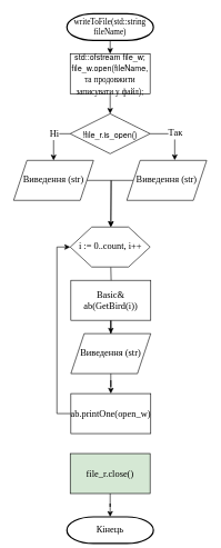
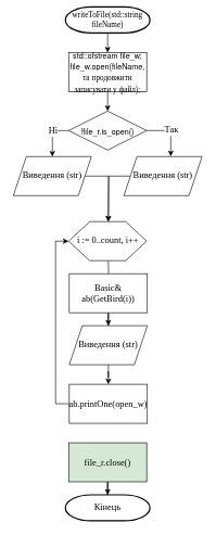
  <mxCell id="0" />
  <mxCell id="1" parent="0" />
  <mxCell id="2" value="" style="edgeStyle=orthogonalEdgeStyle;rounded=0;orthogonalLoop=1;jettySize=auto;html=1;" edge="1" parent="1" source="3"><mxGeometry relative="1" as="geometry"><mxPoint x="165" y="80" as="targetPoint" /></mxGeometry></mxCell>
- <mxCell id="3" value="&lt;p style=&quot;margin: 0px ; font-stretch: normal ; line-height: normal&quot;&gt;&lt;font face=&quot;Times New Roman&quot; style=&quot;font-size: 12px&quot;&gt;writeToFile(std::string fileName)&lt;/font&gt;&lt;/p&gt;" style="strokeWidth=2;html=1;shape=mxgraph.flowchart.terminator;whiteSpace=wrap;" vertex="1" parent="1"><mxGeometry x="100" y="20" width="130" height="40" as="geometry" /></mxCell>
- <mxCell id="4" value="&lt;font face=&quot;Times New Roman&quot;&gt;&lt;span style=&quot;font-size: 14px&quot;&gt;Кінець&lt;br&gt;&lt;/span&gt;&lt;/font&gt;" style="strokeWidth=2;html=1;shape=mxgraph.flowchart.terminator;whiteSpace=wrap;" vertex="1" parent="1"><mxGeometry x="100" y="775" width="130" height="40" as="geometry" /></mxCell>
+ <mxCell id="3" value="&lt;p style=&quot;margin: 0px ; font-stretch: normal ; line-height: normal&quot;&gt;&lt;font face=&quot;Times New Roman&quot; style=&quot;font-size: 12px&quot;&gt;writeToFile(std::string fileName)&lt;/font&gt;&lt;/p&gt;" style="strokeWidth=2;html=1;shape=mxgraph.flowchart.terminator;whiteSpace=wrap;" vertex="1" parent="1"><mxGeometry x="100" y="10" width="130" height="40" as="geometry" /></mxCell>
+ <mxCell id="4" value="&lt;font face=&quot;Times New Roman&quot;&gt;&lt;span style=&quot;font-size: 14px&quot;&gt;Кінець&lt;br&gt;&lt;/span&gt;&lt;/font&gt;" style="strokeWidth=2;html=1;shape=mxgraph.flowchart.terminator;whiteSpace=wrap;" vertex="1" parent="1"><mxGeometry x="100" y="760" width="130" height="40" as="geometry" /></mxCell>
  <mxCell id="5" value="" style="edgeStyle=orthogonalEdgeStyle;rounded=0;orthogonalLoop=1;jettySize=auto;html=1;" edge="1" parent="1" source="6"><mxGeometry relative="1" as="geometry"><mxPoint x="165" y="170" as="targetPoint" /></mxGeometry></mxCell>
  <mxCell id="6" value="&lt;p style=&quot;margin: 0px ; font-stretch: normal ; font-size: 12px ; line-height: normal ; font-family: &amp;#34;helvetica neue&amp;#34;&quot;&gt;std::ofstream file_w;&lt;/p&gt;&lt;p style=&quot;margin: 0px ; font-stretch: normal ; font-size: 12px ; line-height: normal ; font-family: &amp;#34;helvetica neue&amp;#34;&quot;&gt;file_w.open(fileName, та продовжити записувати у файл);&lt;/p&gt;" style="rounded=0;whiteSpace=wrap;html=1;fontFamily=Times New Roman;fontSize=14;" vertex="1" parent="1"><mxGeometry x="105" y="80" width="120" height="60" as="geometry" /></mxCell>
  <mxCell id="7" style="edgeStyle=orthogonalEdgeStyle;rounded=0;orthogonalLoop=1;jettySize=auto;html=1;entryX=0.5;entryY=0;entryDx=0;entryDy=0;fontFamily=Times New Roman;fontSize=14;endArrow=classic;endFill=1;" edge="1" parent="1" source="11" target="15"><mxGeometry relative="1" as="geometry"><Array as="points"><mxPoint x="80" y="200" /></Array></mxGeometry></mxCell>
  <mxCell id="8" value="Ні" style="edgeLabel;html=1;align=center;verticalAlign=middle;resizable=0;points=[];fontSize=14;fontFamily=Times New Roman;" vertex="1" connectable="0" parent="7"><mxGeometry x="-0.241" relative="1" as="geometry"><mxPoint as="offset" /></mxGeometry></mxCell>
  <mxCell id="9" style="edgeStyle=orthogonalEdgeStyle;rounded=0;orthogonalLoop=1;jettySize=auto;html=1;entryX=0.6;entryY=-0.006;entryDx=0;entryDy=0;entryPerimeter=0;fontFamily=Times New Roman;fontSize=14;endArrow=classic;endFill=1;" edge="1" parent="1" source="11" target="13"><mxGeometry relative="1" as="geometry"><Array as="points"><mxPoint x="262" y="200" /></Array></mxGeometry></mxCell>
  <mxCell id="10" value="Так" style="edgeLabel;html=1;align=center;verticalAlign=middle;resizable=0;points=[];fontSize=14;fontFamily=Times New Roman;" vertex="1" connectable="0" parent="9"><mxGeometry x="-0.034" y="-1" relative="1" as="geometry"><mxPoint x="1" y="-1" as="offset" /></mxGeometry></mxCell>
  <mxCell id="11" value="&lt;p style=&quot;margin: 0px ; font-stretch: normal ; font-size: 12px ; line-height: normal ; font-family: &amp;#34;helvetica neue&amp;#34;&quot;&gt;!file_r.is_open()&lt;/p&gt;" style="rhombus;whiteSpace=wrap;html=1;rounded=0;fontFamily=Times New Roman;fontSize=14;" vertex="1" parent="1"><mxGeometry x="105" y="170" width="120" height="60" as="geometry" /></mxCell>
  <mxCell id="12" style="edgeStyle=orthogonalEdgeStyle;rounded=0;orthogonalLoop=1;jettySize=auto;html=1;entryX=0.5;entryY=0;entryDx=0;entryDy=0;fontFamily=Times New Roman;fontSize=14;endArrow=classic;endFill=1;" edge="1" parent="1" source="13"><mxGeometry relative="1" as="geometry"><mxPoint x="166" y="340" as="targetPoint" /></mxGeometry></mxCell>
  <mxCell id="13" value="Виведення (str)" style="shape=parallelogram;perimeter=parallelogramPerimeter;whiteSpace=wrap;html=1;fixedSize=1;rounded=0;fontFamily=Times New Roman;fontSize=14;" vertex="1" parent="1"><mxGeometry x="190" y="240" width="120" height="60" as="geometry" /></mxCell>
  <mxCell id="14" style="edgeStyle=orthogonalEdgeStyle;rounded=0;orthogonalLoop=1;jettySize=auto;html=1;entryX=0.5;entryY=0;entryDx=0;entryDy=0;fontFamily=Times New Roman;fontSize=14;endArrow=classic;endFill=1;" edge="1" parent="1" source="15"><mxGeometry relative="1" as="geometry"><mxPoint x="166" y="340" as="targetPoint" /></mxGeometry></mxCell>
  <mxCell id="15" value="Виведення (str)" style="shape=parallelogram;perimeter=parallelogramPerimeter;whiteSpace=wrap;html=1;fixedSize=1;rounded=0;fontFamily=Times New Roman;fontSize=14;" vertex="1" parent="1"><mxGeometry x="20" y="240" width="120" height="60" as="geometry" /></mxCell>
  <mxCell id="16" value="" style="edgeStyle=orthogonalEdgeStyle;rounded=0;orthogonalLoop=1;jettySize=auto;html=1;fontFamily=Times New Roman;fontSize=14;endArrow=classic;endFill=1;" edge="1" parent="1" target="18"><mxGeometry relative="1" as="geometry"><mxPoint x="166" y="400" as="sourcePoint" /></mxGeometry></mxCell>
  <mxCell id="17" value="" style="edgeStyle=orthogonalEdgeStyle;rounded=0;orthogonalLoop=1;jettySize=auto;html=1;fontFamily=Times New Roman;fontSize=14;endArrow=classic;endFill=1;" edge="1" parent="1" source="18" target="23"><mxGeometry relative="1" as="geometry" /></mxCell>
  <mxCell id="18" value="&lt;p style=&quot;margin: 0px ; font-stretch: normal ; line-height: normal&quot;&gt;&lt;font style=&quot;font-size: 14px&quot;&gt;Basic&amp;amp; ab(GetBird(i))&lt;/font&gt;&lt;/p&gt;" style="rounded=0;whiteSpace=wrap;html=1;fontFamily=Times New Roman;fontSize=14;" vertex="1" parent="1"><mxGeometry x="106" y="420" width="120" height="60" as="geometry" /></mxCell>
  <mxCell id="19" value="i := 0..count, i++" style="verticalLabelPosition=middle;verticalAlign=middle;html=1;shape=hexagon;perimeter=hexagonPerimeter2;arcSize=6;size=0.27;strokeWidth=1;fontFamily=Times New Roman;fontSize=14;align=center;labelPosition=center;" vertex="1" parent="1"><mxGeometry x="105" y="340" width="120" height="60" as="geometry" /></mxCell>
  <mxCell id="20" style="edgeStyle=orthogonalEdgeStyle;rounded=0;orthogonalLoop=1;jettySize=auto;html=1;entryX=0;entryY=0.5;entryDx=0;entryDy=0;fontFamily=Times New Roman;fontSize=14;endArrow=classic;endFill=1;" edge="1" parent="1" source="21" target="19"><mxGeometry relative="1" as="geometry"><Array as="points"><mxPoint x="85" y="620" /><mxPoint x="85" y="370" /></Array></mxGeometry></mxCell>
  <mxCell id="21" value="&lt;p style=&quot;margin: 0px ; font-stretch: normal ; line-height: normal&quot;&gt;&lt;font style=&quot;font-size: 14px&quot;&gt;ab.printOne(open_w)&lt;/font&gt;&lt;/p&gt;" style="rounded=0;whiteSpace=wrap;html=1;fontFamily=Times New Roman;fontSize=14;" vertex="1" parent="1"><mxGeometry x="106" y="590" width="120" height="60" as="geometry" /></mxCell>
  <mxCell id="22" value="" style="edgeStyle=orthogonalEdgeStyle;rounded=0;orthogonalLoop=1;jettySize=auto;html=1;fontFamily=Times New Roman;fontSize=14;endArrow=classic;endFill=1;" edge="1" parent="1" source="23" target="21"><mxGeometry relative="1" as="geometry" /></mxCell>
  <mxCell id="23" value="Виведення (str)" style="shape=parallelogram;perimeter=parallelogramPerimeter;whiteSpace=wrap;html=1;fixedSize=1;rounded=0;fontFamily=Times New Roman;fontSize=14;" vertex="1" parent="1"><mxGeometry x="106" y="500" width="120" height="60" as="geometry" /></mxCell>
  <mxCell id="24" value="" style="edgeStyle=orthogonalEdgeStyle;rounded=0;orthogonalLoop=1;jettySize=auto;html=1;fontFamily=Times New Roman;fontSize=14;endArrow=classic;endFill=1;" edge="1" parent="1" source="25" target="4"><mxGeometry relative="1" as="geometry" /></mxCell>
  <mxCell id="25" value="&lt;p style=&quot;margin: 0px ; font-stretch: normal ; line-height: normal&quot;&gt;&lt;font style=&quot;font-size: 14px&quot;&gt;file_r.close()&lt;/font&gt;&lt;/p&gt;" style="rounded=0;whiteSpace=wrap;html=1;fontFamily=Times New Roman;fontSize=14;fillColor=#d5e8d4;" vertex="1" parent="1"><mxGeometry x="105" y="680" width="120" height="60" as="geometry" /></mxCell>
